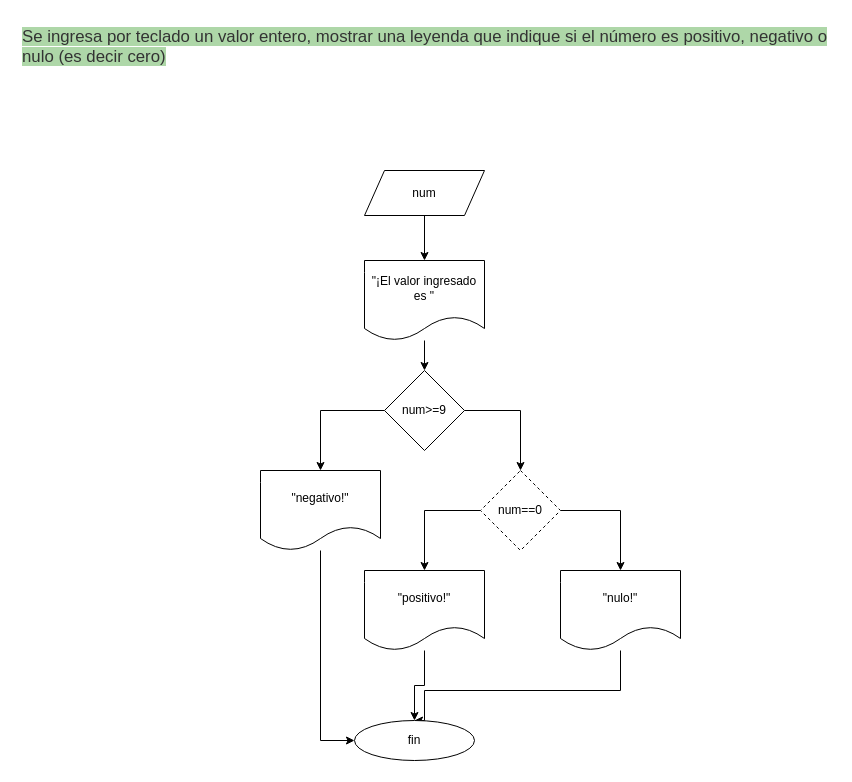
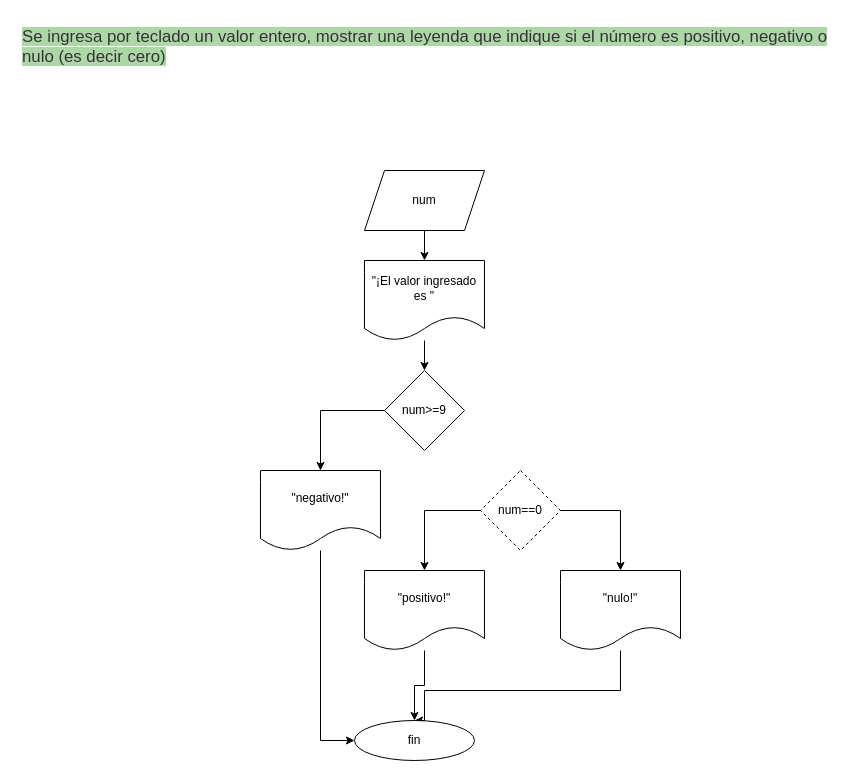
  <mxCell id="0" />
  <mxCell id="1" parent="0" />
  <mxCell id="2" value="&lt;span style=&quot;color: rgb(51, 51, 51); font-family: sans-serif, arial; font-size: 16.8px; font-style: normal; font-variant-ligatures: normal; font-variant-caps: normal; font-weight: 400; letter-spacing: normal; orphans: 2; text-align: left; text-indent: 0px; text-transform: none; widows: 2; word-spacing: 0px; -webkit-text-stroke-width: 0px; background-color: rgb(174, 215, 168); text-decoration-thickness: initial; text-decoration-style: initial; text-decoration-color: initial; float: none; display: inline !important;&quot;&gt;Se ingresa por teclado un valor entero, mostrar una leyenda que indique si el número es positivo, negativo o nulo (es decir cero)&lt;/span&gt;" style="text;whiteSpace=wrap;html=1;" vertex="1" parent="1"><mxGeometry x="20" y="20" width="810" height="60" as="geometry" /></mxCell>
  <mxCell id="3" value="" style="edgeStyle=orthogonalEdgeStyle;rounded=0;orthogonalLoop=1;jettySize=auto;html=1;" edge="1" parent="1" source="4" target="18"><mxGeometry relative="1" as="geometry" /></mxCell>
- <mxCell id="4" value="num" style="shape=parallelogram;perimeter=parallelogramPerimeter;whiteSpace=wrap;html=1;fixedSize=1;" vertex="1" parent="1"><mxGeometry x="364" y="170" width="120" height="45" as="geometry" /></mxCell>
- <mxCell id="5" style="edgeStyle=orthogonalEdgeStyle;rounded=0;orthogonalLoop=1;jettySize=auto;html=1;exitX=1;exitY=0.5;exitDx=0;exitDy=0;entryX=0.5;entryY=0;entryDx=0;entryDy=0;" edge="1" parent="1" source="7" target="12"><mxGeometry relative="1" as="geometry" /></mxCell>
+ <mxCell id="4" value="num" style="shape=parallelogram;perimeter=parallelogramPerimeter;whiteSpace=wrap;html=1;fixedSize=1;" vertex="1" parent="1"><mxGeometry x="364" y="170" width="120" height="60" as="geometry" /></mxCell>
  <mxCell id="6" style="edgeStyle=orthogonalEdgeStyle;rounded=0;orthogonalLoop=1;jettySize=auto;html=1;exitX=0;exitY=0.5;exitDx=0;exitDy=0;entryX=0.5;entryY=0;entryDx=0;entryDy=0;" edge="1" parent="1" source="7" target="9"><mxGeometry relative="1" as="geometry" /></mxCell>
  <mxCell id="7" value="num&amp;gt;=9" style="rhombus;whiteSpace=wrap;html=1;" vertex="1" parent="1"><mxGeometry x="384" y="370" width="80" height="80" as="geometry" /></mxCell>
  <mxCell id="8" style="edgeStyle=orthogonalEdgeStyle;rounded=0;orthogonalLoop=1;jettySize=auto;html=1;entryX=0;entryY=0.5;entryDx=0;entryDy=0;" edge="1" parent="1" source="9" target="19"><mxGeometry relative="1" as="geometry" /></mxCell>
  <mxCell id="9" value="&quot;negativo!&quot;" style="shape=document;whiteSpace=wrap;html=1;boundedLbl=1;" vertex="1" parent="1"><mxGeometry x="260" y="470" width="120" height="80" as="geometry" /></mxCell>
  <mxCell id="10" style="edgeStyle=orthogonalEdgeStyle;rounded=0;orthogonalLoop=1;jettySize=auto;html=1;exitX=1;exitY=0.5;exitDx=0;exitDy=0;entryX=0.5;entryY=0;entryDx=0;entryDy=0;" edge="1" parent="1" source="12" target="16"><mxGeometry relative="1" as="geometry" /></mxCell>
  <mxCell id="11" style="edgeStyle=orthogonalEdgeStyle;rounded=0;orthogonalLoop=1;jettySize=auto;html=1;exitX=0;exitY=0.5;exitDx=0;exitDy=0;entryX=0.5;entryY=0;entryDx=0;entryDy=0;" edge="1" parent="1" source="12" target="14"><mxGeometry relative="1" as="geometry" /></mxCell>
  <mxCell id="12" value="num==0" style="rhombus;whiteSpace=wrap;html=1;dashed=1;" vertex="1" parent="1"><mxGeometry x="480" y="470" width="80" height="80" as="geometry" /></mxCell>
  <mxCell id="13" value="" style="edgeStyle=orthogonalEdgeStyle;rounded=0;orthogonalLoop=1;jettySize=auto;html=1;" edge="1" parent="1" source="14" target="19"><mxGeometry relative="1" as="geometry" /></mxCell>
  <mxCell id="14" value="&quot;positivo!&quot;" style="shape=document;whiteSpace=wrap;html=1;boundedLbl=1;" vertex="1" parent="1"><mxGeometry x="364" y="570" width="120" height="80" as="geometry" /></mxCell>
  <mxCell id="15" style="edgeStyle=orthogonalEdgeStyle;rounded=0;orthogonalLoop=1;jettySize=auto;html=1;entryX=0.5;entryY=0;entryDx=0;entryDy=0;" edge="1" parent="1" source="16" target="19"><mxGeometry relative="1" as="geometry"><Array as="points"><mxPoint x="620" y="690" /><mxPoint x="424" y="690" /></Array></mxGeometry></mxCell>
  <mxCell id="16" value="&quot;nulo!&quot;" style="shape=document;whiteSpace=wrap;html=1;boundedLbl=1;" vertex="1" parent="1"><mxGeometry x="560" y="570" width="120" height="80" as="geometry" /></mxCell>
  <mxCell id="17" value="" style="edgeStyle=orthogonalEdgeStyle;rounded=0;orthogonalLoop=1;jettySize=auto;html=1;" edge="1" parent="1" source="18" target="7"><mxGeometry relative="1" as="geometry" /></mxCell>
  <mxCell id="18" value="&quot;¡El valor ingresado es &quot;" style="shape=document;whiteSpace=wrap;html=1;boundedLbl=1;" vertex="1" parent="1"><mxGeometry x="364" y="260" width="120" height="80" as="geometry" /></mxCell>
  <mxCell id="19" value="fin" style="ellipse;whiteSpace=wrap;html=1;" vertex="1" parent="1"><mxGeometry x="354" y="720" width="120" height="40" as="geometry" /></mxCell>
